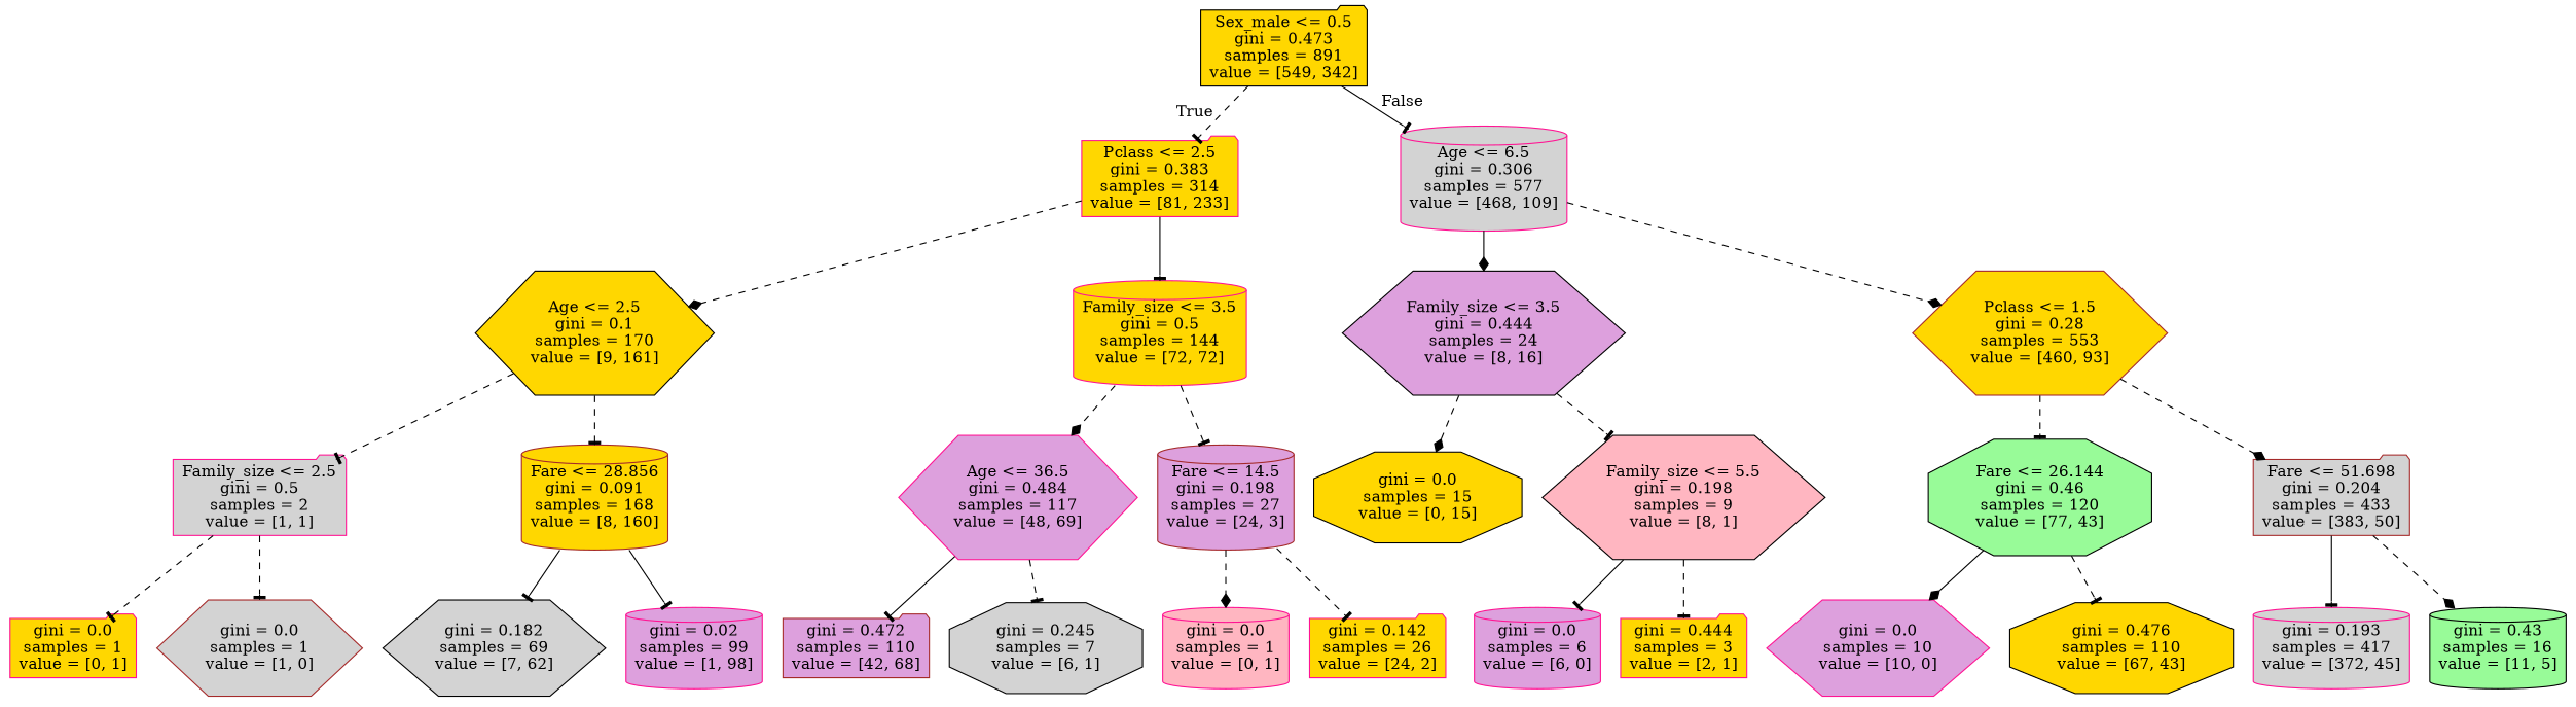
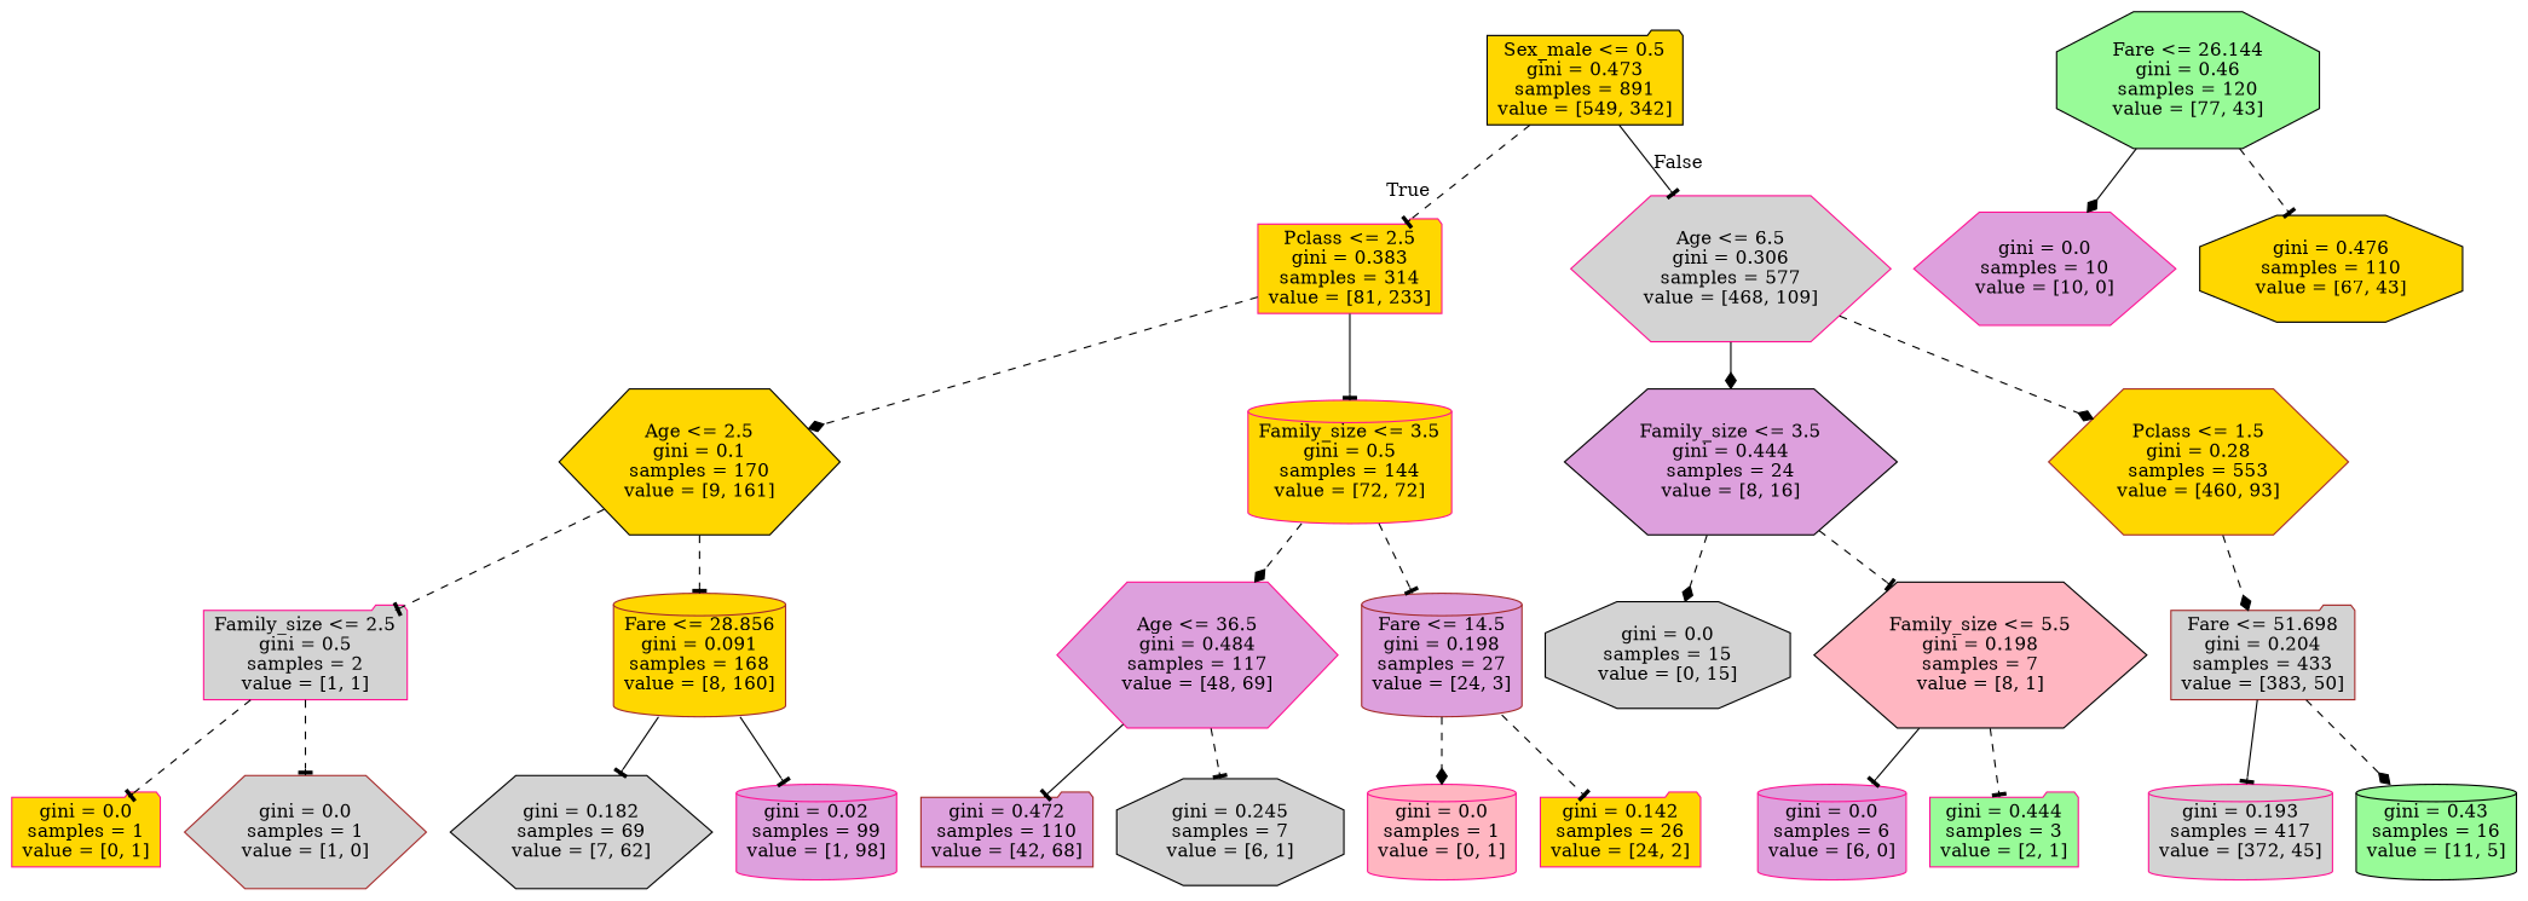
  digraph {
    node [color=deeppink fillcolor=gold shape=cylinder style=filled]
    edge [arrowhead=tee style=dashed]
    n1 [color=black label="Sex_male <= 0.5\ngini = 0.473\nsamples = 891\nvalue = [549, 342]" shape=folder]
    n2 [label="Pclass <= 2.5\ngini = 0.383\nsamples = 314\nvalue = [81, 233]" shape=folder]
-   n3 [fillcolor=lightgrey label="Age <= 6.5\ngini = 0.306\nsamples = 577\nvalue = [468, 109]"]
+   n3 [fillcolor=lightgrey label="Age <= 6.5\ngini = 0.306\nsamples = 577\nvalue = [468, 109]" shape=hexagon]
    n4 [color=black label="Age <= 2.5\ngini = 0.1\nsamples = 170\nvalue = [9, 161]" shape=hexagon]
    n5 [label="Family_size <= 3.5\ngini = 0.5\nsamples = 144\nvalue = [72, 72]"]
    n6 [color=black fillcolor=plum label="Family_size <= 3.5\ngini = 0.444\nsamples = 24\nvalue = [8, 16]" shape=hexagon]
    n7 [color=brown label="Pclass <= 1.5\ngini = 0.28\nsamples = 553\nvalue = [460, 93]" shape=hexagon]
    n8 [fillcolor=lightgrey label="Family_size <= 2.5\ngini = 0.5\nsamples = 2\nvalue = [1, 1]" shape=folder]
    n9 [color=brown label="Fare <= 28.856\ngini = 0.091\nsamples = 168\nvalue = [8, 160]"]
    n10 [fillcolor=plum label="Age <= 36.5\ngini = 0.484\nsamples = 117\nvalue = [48, 69]" shape=hexagon]
    n11 [color=brown fillcolor=plum label="Fare <= 14.5\ngini = 0.198\nsamples = 27\nvalue = [24, 3]"]
    n12 [label="gini = 0.0\nsamples = 1\nvalue = [0, 1]" shape=folder]
    n13 [color=brown fillcolor=lightgrey label="gini = 0.0\nsamples = 1\nvalue = [1, 0]" shape=hexagon]
    n14 [color=black fillcolor=lightgrey label="gini = 0.182\nsamples = 69\nvalue = [7, 62]" shape=hexagon]
    n15 [fillcolor=plum label="gini = 0.02\nsamples = 99\nvalue = [1, 98]"]
    n16 [color=brown fillcolor=plum label="gini = 0.472\nsamples = 110\nvalue = [42, 68]" shape=folder]
    n17 [color=black fillcolor=lightgrey label="gini = 0.245\nsamples = 7\nvalue = [6, 1]" shape=octagon]
    n18 [fillcolor=lightpink label="gini = 0.0\nsamples = 1\nvalue = [0, 1]"]
    n19 [label="gini = 0.142\nsamples = 26\nvalue = [24, 2]" shape=folder]
-   n20 [color=black label="gini = 0.0\nsamples = 15\nvalue = [0, 15]" shape=octagon]
-   n21 [color=black fillcolor=lightpink label="Family_size <= 5.5\ngini = 0.198\nsamples = 9\nvalue = [8, 1]" shape=hexagon]
+   n20 [color=black fillcolor=lightgrey label="gini = 0.0\nsamples = 15\nvalue = [0, 15]" shape=octagon]
+   n21 [color=black fillcolor=lightpink label="Family_size <= 5.5\ngini = 0.198\nsamples = 7\nvalue = [8, 1]" shape=hexagon]
    n22 [color=black fillcolor=palegreen label="Fare <= 26.144\ngini = 0.46\nsamples = 120\nvalue = [77, 43]" shape=octagon]
    n23 [color=brown fillcolor=lightgrey label="Fare <= 51.698\ngini = 0.204\nsamples = 433\nvalue = [383, 50]" shape=folder]
    n24 [fillcolor=plum label="gini = 0.0\nsamples = 6\nvalue = [6, 0]"]
-   n25 [label="gini = 0.444\nsamples = 3\nvalue = [2, 1]" shape=folder]
+   n25 [fillcolor=palegreen label="gini = 0.444\nsamples = 3\nvalue = [2, 1]" shape=folder]
    n26 [fillcolor=plum label="gini = 0.0\nsamples = 10\nvalue = [10, 0]" shape=hexagon]
    n27 [color=black label="gini = 0.476\nsamples = 110\nvalue = [67, 43]" shape=octagon]
    n28 [fillcolor=lightgrey label="gini = 0.193\nsamples = 417\nvalue = [372, 45]"]
    n29 [color=black fillcolor=palegreen label="gini = 0.43\nsamples = 16\nvalue = [11, 5]"]
    n1 -> n2 [headlabel=True labelangle=45 labeldistance=2.5]
    n1 -> n3 [headlabel=False labelangle=-45 labeldistance=2.5 style=solid]
    n2 -> n4 [arrowhead=diamond]
    n2 -> n5 [style=solid]
    n3 -> n6 [arrowhead=diamond style=solid]
    n3 -> n7 [arrowhead=diamond]
    n4 -> n8
    n4 -> n9
    n5 -> n10 [arrowhead=diamond]
    n5 -> n11
    n6 -> n20 [arrowhead=diamond]
    n6 -> n21
-   n7 -> n22
    n7 -> n23 [arrowhead=diamond]
    n8 -> n12
    n8 -> n13
    n9 -> n14 [style=solid]
    n9 -> n15 [style=solid]
    n10 -> n16 [style=solid]
    n10 -> n17
    n11 -> n18 [arrowhead=diamond]
    n11 -> n19
    n21 -> n24 [style=solid]
    n21 -> n25
    n22 -> n26 [arrowhead=diamond style=solid]
    n22 -> n27
    n23 -> n28 [style=solid]
    n23 -> n29 [arrowhead=diamond]
  }
